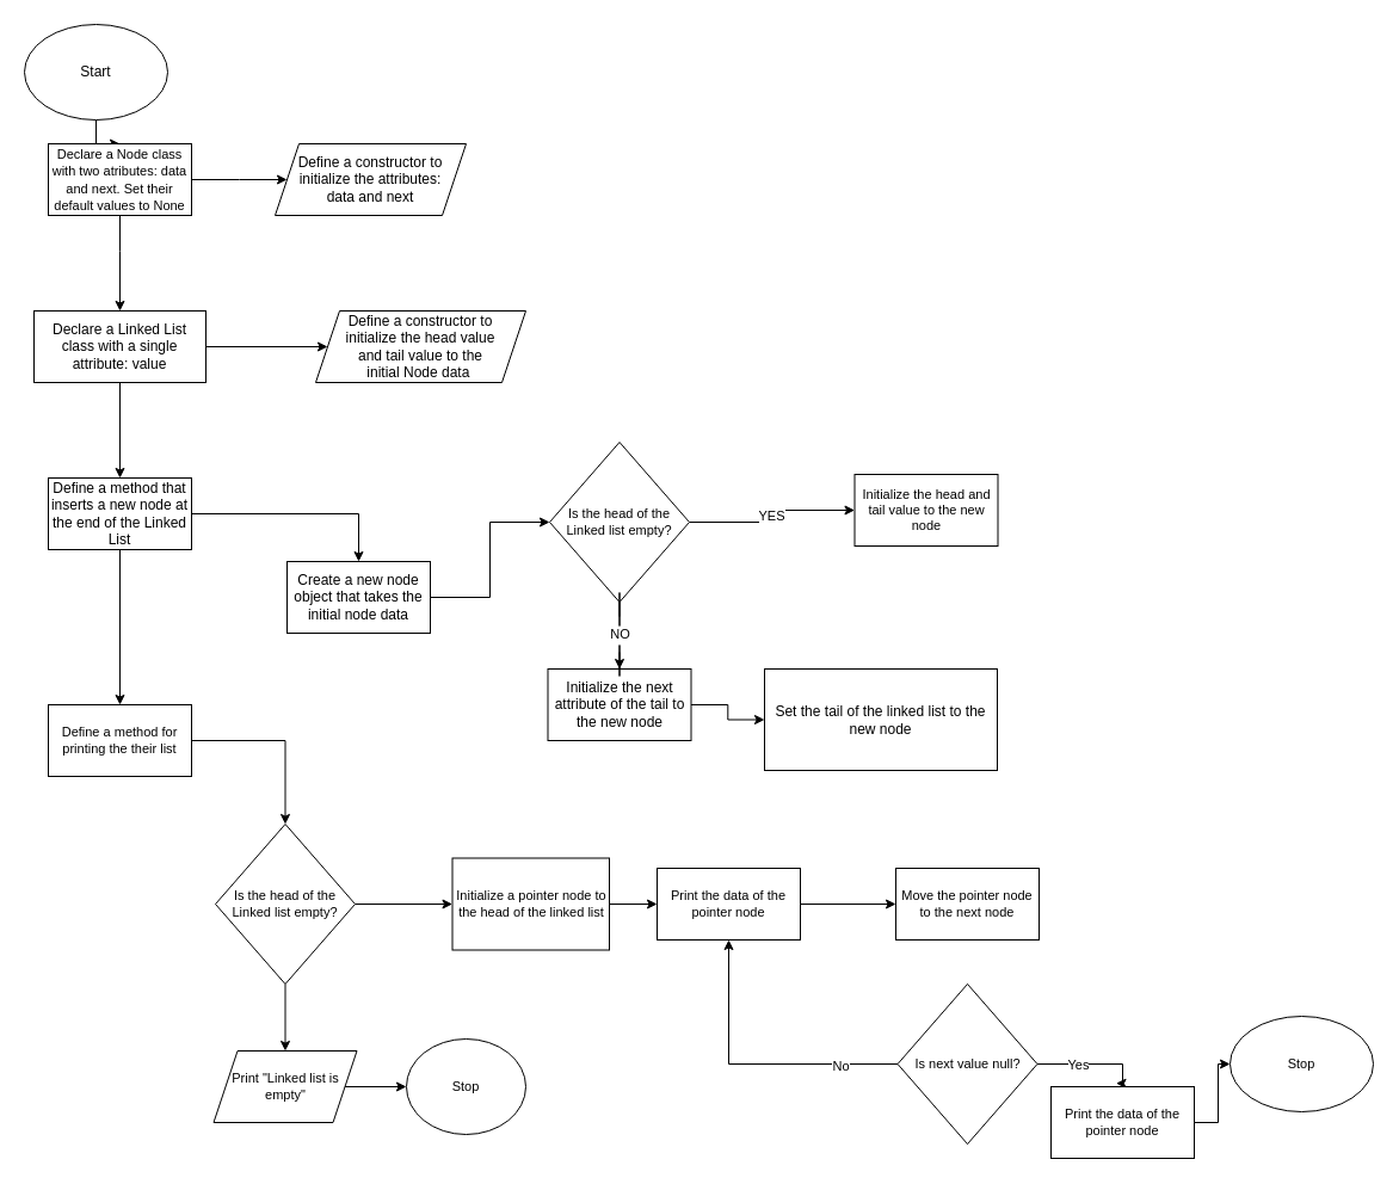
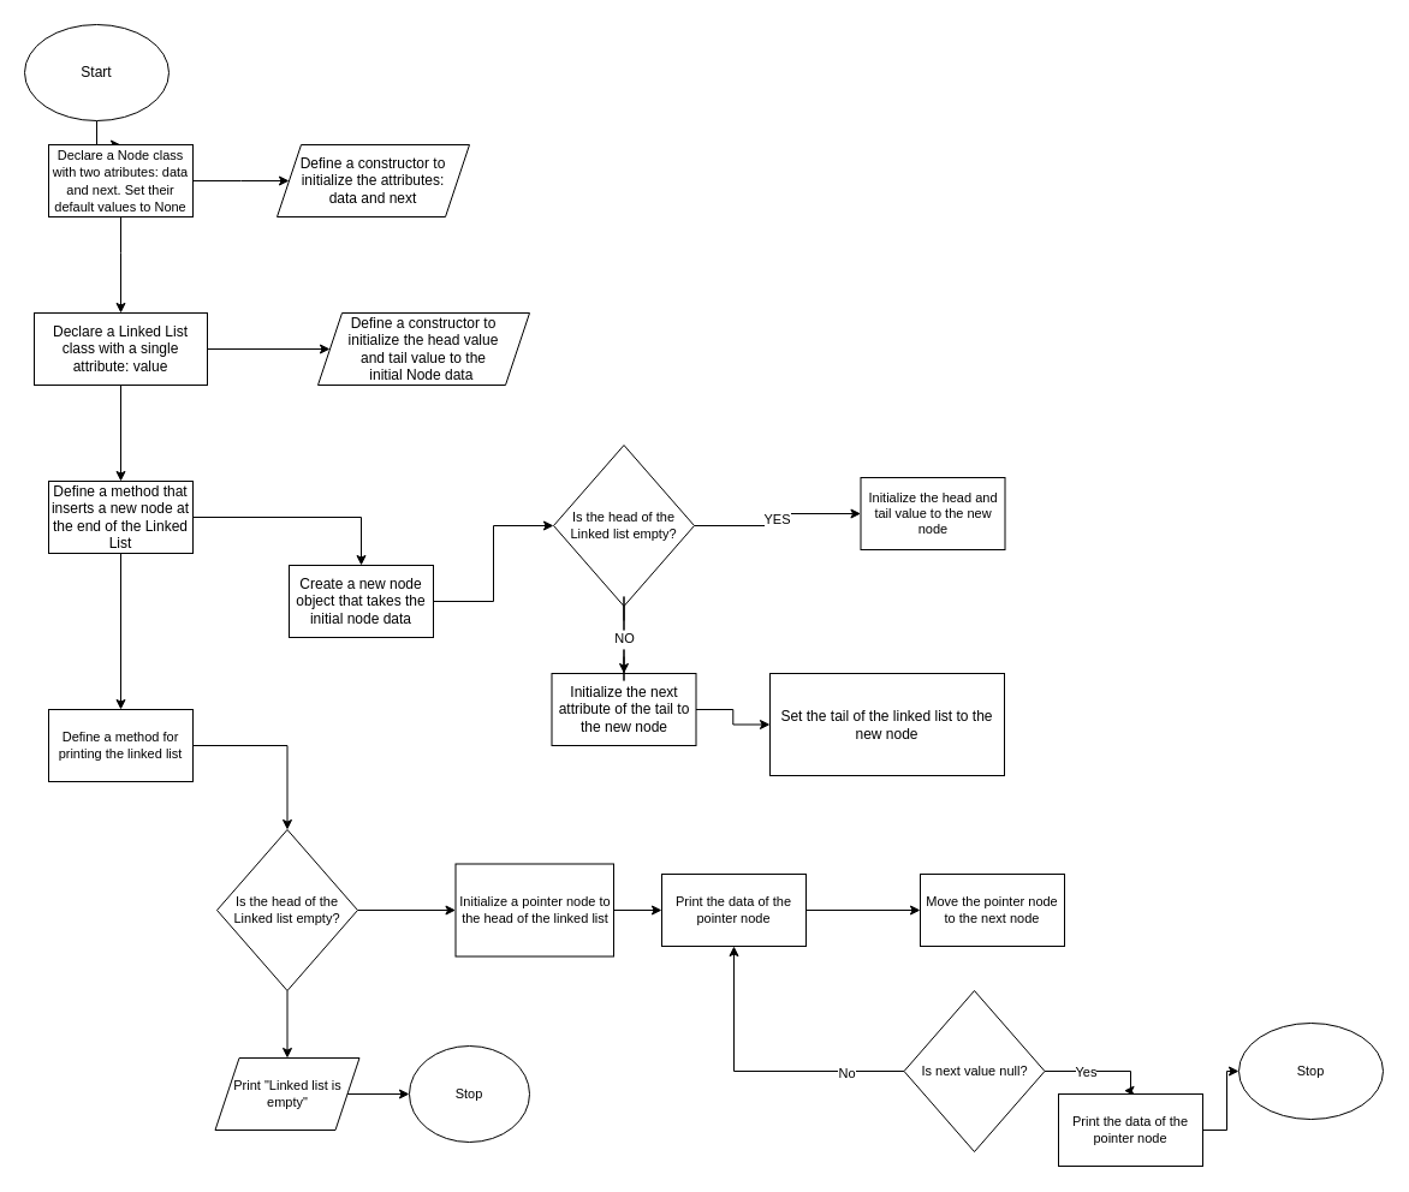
  <mxCell id="0" />
  <mxCell id="1" parent="0" />
  <mxCell id="2" value="" style="edgeStyle=orthogonalEdgeStyle;rounded=0;orthogonalLoop=1;jettySize=auto;html=1;" parent="1" source="3" target="6" edge="1"><mxGeometry relative="1" as="geometry" /></mxCell>
  <mxCell id="3" value="Start" style="ellipse;whiteSpace=wrap;html=1;" parent="1" vertex="1"><mxGeometry x="20" y="20" width="120" height="80" as="geometry" /></mxCell>
  <mxCell id="4" value="" style="edgeStyle=orthogonalEdgeStyle;rounded=0;orthogonalLoop=1;jettySize=auto;html=1;" parent="1" source="6" target="9" edge="1"><mxGeometry relative="1" as="geometry"><Array as="points"><mxPoint x="100" y="210" /><mxPoint x="100" y="210" /></Array></mxGeometry></mxCell>
  <mxCell id="5" value="" style="edgeStyle=orthogonalEdgeStyle;rounded=0;orthogonalLoop=1;jettySize=auto;html=1;" parent="1" source="6" edge="1"><mxGeometry relative="1" as="geometry"><mxPoint x="240" y="150" as="targetPoint" /></mxGeometry></mxCell>
  <mxCell id="6" value="&lt;font style=&quot;font-size: 11px;&quot;&gt;Declare a Node class with two atributes: data and next. Set their default values to None&lt;/font&gt;" style="whiteSpace=wrap;html=1;" parent="1" vertex="1"><mxGeometry x="40" y="120" width="120" height="60" as="geometry" /></mxCell>
  <mxCell id="7" value="" style="edgeStyle=orthogonalEdgeStyle;rounded=0;orthogonalLoop=1;jettySize=auto;html=1;" parent="1" source="9" target="12" edge="1"><mxGeometry relative="1" as="geometry" /></mxCell>
  <mxCell id="8" value="" style="edgeStyle=orthogonalEdgeStyle;rounded=0;orthogonalLoop=1;jettySize=auto;html=1;fontSize=11;" parent="1" source="9" target="14" edge="1"><mxGeometry relative="1" as="geometry" /></mxCell>
  <mxCell id="9" value="Declare a Linked List class with a single attribute: value" style="whiteSpace=wrap;html=1;" parent="1" vertex="1"><mxGeometry x="28" y="260" width="144" height="60" as="geometry" /></mxCell>
  <mxCell id="10" value="" style="edgeStyle=orthogonalEdgeStyle;rounded=0;orthogonalLoop=1;jettySize=auto;html=1;fontSize=11;" parent="1" source="12" target="16" edge="1"><mxGeometry relative="1" as="geometry" /></mxCell>
  <mxCell id="11" style="edgeStyle=orthogonalEdgeStyle;rounded=0;orthogonalLoop=1;jettySize=auto;html=1;fontSize=11;" parent="1" source="12" target="27" edge="1"><mxGeometry relative="1" as="geometry" /></mxCell>
  <mxCell id="12" value="Define a method that inserts a new node at the end of the Linked List" style="whiteSpace=wrap;html=1;" parent="1" vertex="1"><mxGeometry x="40" y="400" width="120" height="60" as="geometry" /></mxCell>
  <mxCell id="13" value="Define a constructor to initialize the attributes: &lt;br&gt;data and next" style="shape=parallelogram;perimeter=parallelogramPerimeter;whiteSpace=wrap;html=1;fixedSize=1;" parent="1" vertex="1"><mxGeometry x="230" y="120" width="160" height="60" as="geometry" /></mxCell>
  <mxCell id="14" value="Define a constructor to &lt;br&gt;initialize the head value &lt;br&gt;and tail value to the &lt;br&gt;initial Node data&amp;nbsp;" style="shape=parallelogram;perimeter=parallelogramPerimeter;whiteSpace=wrap;html=1;fixedSize=1;" parent="1" vertex="1"><mxGeometry x="264" y="260" width="176" height="60" as="geometry" /></mxCell>
  <mxCell id="15" style="edgeStyle=orthogonalEdgeStyle;rounded=0;orthogonalLoop=1;jettySize=auto;html=1;entryX=0;entryY=0.5;entryDx=0;entryDy=0;fontSize=11;" parent="1" source="16" target="22" edge="1"><mxGeometry relative="1" as="geometry" /></mxCell>
  <mxCell id="16" value="Create a new node object that takes the initial node data" style="whiteSpace=wrap;html=1;" parent="1" vertex="1"><mxGeometry x="240" y="470" width="120" height="60" as="geometry" /></mxCell>
  <mxCell id="17" value="" style="edgeStyle=orthogonalEdgeStyle;rounded=0;orthogonalLoop=1;jettySize=auto;html=1;fontSize=11;" parent="1" source="18" target="19" edge="1"><mxGeometry relative="1" as="geometry" /></mxCell>
  <mxCell id="18" value="Initialize the next attribute of the tail to the new node" style="whiteSpace=wrap;html=1;" parent="1" vertex="1"><mxGeometry x="458.5" y="560" width="120" height="60" as="geometry" /></mxCell>
  <mxCell id="19" value="Set the tail of the linked list to the new node" style="whiteSpace=wrap;html=1;" parent="1" vertex="1"><mxGeometry x="640" y="560" width="195" height="85" as="geometry" /></mxCell>
  <mxCell id="20" style="edgeStyle=orthogonalEdgeStyle;rounded=0;orthogonalLoop=1;jettySize=auto;html=1;exitX=0.5;exitY=1;exitDx=0;exitDy=0;fontSize=11;startArrow=none;" parent="1" source="25" target="18" edge="1"><mxGeometry relative="1" as="geometry" /></mxCell>
  <mxCell id="21" value="YES" style="edgeStyle=orthogonalEdgeStyle;rounded=0;orthogonalLoop=1;jettySize=auto;html=1;fontSize=11;" parent="1" source="22" target="23" edge="1"><mxGeometry relative="1" as="geometry" /></mxCell>
  <mxCell id="22" value="Is the head of the Linked list empty?" style="rhombus;whiteSpace=wrap;html=1;fontSize=11;" parent="1" vertex="1"><mxGeometry x="460" y="370" width="117" height="134" as="geometry" /></mxCell>
  <mxCell id="23" value="Initialize the head and tail value to the new node" style="whiteSpace=wrap;html=1;fontSize=11;" parent="1" vertex="1"><mxGeometry x="715.5" y="397" width="120" height="60" as="geometry" /></mxCell>
  <mxCell id="24" value="" style="edgeStyle=orthogonalEdgeStyle;rounded=0;orthogonalLoop=1;jettySize=auto;html=1;exitX=0.5;exitY=1;exitDx=0;exitDy=0;fontSize=11;endArrow=none;" parent="1" source="22" target="25" edge="1"><mxGeometry relative="1" as="geometry"><mxPoint x="519" y="504" as="sourcePoint" /><mxPoint x="519" y="560" as="targetPoint" /></mxGeometry></mxCell>
  <mxCell id="25" value="NO" style="text;html=1;align=center;verticalAlign=middle;resizable=0;points=[];autosize=1;strokeColor=none;fillColor=none;fontSize=11;" parent="1" vertex="1"><mxGeometry x="498.5" y="516" width="40" height="30" as="geometry" /></mxCell>
  <mxCell id="26" value="" style="edgeStyle=orthogonalEdgeStyle;rounded=0;orthogonalLoop=1;jettySize=auto;html=1;fontSize=11;entryX=0.5;entryY=0;entryDx=0;entryDy=0;" parent="1" source="27" target="30" edge="1"><mxGeometry relative="1" as="geometry"><mxPoint x="240" y="690" as="targetPoint" /></mxGeometry></mxCell>
- <mxCell id="27" value="Define a method for printing the their list" style="whiteSpace=wrap;html=1;fontSize=11;" parent="1" vertex="1"><mxGeometry x="40" y="590" width="120" height="60" as="geometry" /></mxCell>
+ <mxCell id="27" value="Define a method for printing the linked list" style="whiteSpace=wrap;html=1;fontSize=11;" parent="1" vertex="1"><mxGeometry x="40" y="590" width="120" height="60" as="geometry" /></mxCell>
  <mxCell id="28" value="" style="edgeStyle=orthogonalEdgeStyle;rounded=0;orthogonalLoop=1;jettySize=auto;html=1;fontSize=11;" parent="1" source="30" target="32" edge="1"><mxGeometry relative="1" as="geometry" /></mxCell>
  <mxCell id="29" value="" style="edgeStyle=orthogonalEdgeStyle;rounded=0;orthogonalLoop=1;jettySize=auto;html=1;fontSize=11;" parent="1" source="30" target="34" edge="1"><mxGeometry relative="1" as="geometry" /></mxCell>
  <mxCell id="30" value="Is the head of the Linked list empty?" style="rhombus;whiteSpace=wrap;html=1;fontSize=11;" parent="1" vertex="1"><mxGeometry x="180" y="690" width="117" height="134" as="geometry" /></mxCell>
  <mxCell id="31" style="edgeStyle=orthogonalEdgeStyle;rounded=0;orthogonalLoop=1;jettySize=auto;html=1;exitX=1;exitY=0.5;exitDx=0;exitDy=0;entryX=0;entryY=0.5;entryDx=0;entryDy=0;fontSize=11;" parent="1" source="32" target="44" edge="1"><mxGeometry relative="1" as="geometry" /></mxCell>
  <mxCell id="32" value="Print &quot;Linked list is empty&quot;" style="shape=parallelogram;perimeter=parallelogramPerimeter;whiteSpace=wrap;html=1;fixedSize=1;fontSize=11;" parent="1" vertex="1"><mxGeometry x="178.5" y="880" width="120" height="60" as="geometry" /></mxCell>
  <mxCell id="33" value="" style="edgeStyle=orthogonalEdgeStyle;rounded=0;orthogonalLoop=1;jettySize=auto;html=1;fontSize=11;" parent="1" source="34" target="36" edge="1"><mxGeometry relative="1" as="geometry" /></mxCell>
  <mxCell id="34" value="Initialize a pointer node to the head of the linked list" style="whiteSpace=wrap;html=1;fontSize=11;" parent="1" vertex="1"><mxGeometry x="378.5" y="718.5" width="131.5" height="77" as="geometry" /></mxCell>
  <mxCell id="35" value="" style="edgeStyle=orthogonalEdgeStyle;rounded=0;orthogonalLoop=1;jettySize=auto;html=1;fontSize=11;" parent="1" source="36" target="37" edge="1"><mxGeometry relative="1" as="geometry" /></mxCell>
  <mxCell id="36" value="Print the data of the pointer node" style="whiteSpace=wrap;html=1;fontSize=11;" parent="1" vertex="1"><mxGeometry x="550" y="727" width="120" height="60" as="geometry" /></mxCell>
- <mxCell id="37" value="Move the pointer node to the next node" style="whiteSpace=wrap;html=1;fontSize=11;" parent="1" vertex="1"><mxGeometry x="750" y="727" width="120" height="60" as="geometry" /></mxCell>
+ <mxCell id="37" value="Move the pointer node to the next node" style="whiteSpace=wrap;html=1;fontSize=11;" parent="1" vertex="1"><mxGeometry x="765" y="727" width="120" height="60" as="geometry" /></mxCell>
  <mxCell id="38" style="edgeStyle=orthogonalEdgeStyle;rounded=0;orthogonalLoop=1;jettySize=auto;html=1;exitX=1;exitY=0.5;exitDx=0;exitDy=0;fontSize=11;entryX=0.454;entryY=-0.047;entryDx=0;entryDy=0;entryPerimeter=0;" parent="1" source="42" target="46" edge="1"><mxGeometry relative="1" as="geometry"><Array as="points"><mxPoint x="940" y="891" /><mxPoint x="940" y="907" /></Array></mxGeometry></mxCell>
  <mxCell id="39" value="Yes" style="edgeLabel;html=1;align=center;verticalAlign=middle;resizable=0;points=[];fontSize=11;" parent="38" vertex="1" connectable="0"><mxGeometry x="-0.277" y="1" relative="1" as="geometry"><mxPoint y="1" as="offset" /></mxGeometry></mxCell>
  <mxCell id="40" style="edgeStyle=orthogonalEdgeStyle;rounded=0;orthogonalLoop=1;jettySize=auto;html=1;exitX=0;exitY=0.5;exitDx=0;exitDy=0;entryX=0.5;entryY=1;entryDx=0;entryDy=0;fontSize=11;" parent="1" source="42" target="36" edge="1"><mxGeometry relative="1" as="geometry" /></mxCell>
  <mxCell id="41" value="No" style="edgeLabel;html=1;align=center;verticalAlign=middle;resizable=0;points=[];fontSize=11;" parent="40" vertex="1" connectable="0"><mxGeometry x="-0.611" y="1" relative="1" as="geometry"><mxPoint as="offset" /></mxGeometry></mxCell>
  <mxCell id="42" value="Is next value null?" style="rhombus;whiteSpace=wrap;html=1;fontSize=11;" parent="1" vertex="1"><mxGeometry x="751.5" y="824" width="117" height="134" as="geometry" /></mxCell>
  <mxCell id="43" value="Stop" style="ellipse;whiteSpace=wrap;html=1;fontSize=11;" parent="1" vertex="1"><mxGeometry x="1030" y="851" width="120" height="80" as="geometry" /></mxCell>
  <mxCell id="44" value="Stop" style="ellipse;whiteSpace=wrap;html=1;fontSize=11;" parent="1" vertex="1"><mxGeometry x="340" y="870" width="100" height="80" as="geometry" /></mxCell>
  <mxCell id="45" style="edgeStyle=orthogonalEdgeStyle;rounded=0;orthogonalLoop=1;jettySize=auto;html=1;entryX=0;entryY=0.5;entryDx=0;entryDy=0;fontSize=11;" edge="1" parent="1" source="46" target="43"><mxGeometry relative="1" as="geometry" /></mxCell>
  <mxCell id="46" value="Print the data of the pointer node" style="whiteSpace=wrap;html=1;fontSize=11;" vertex="1" parent="1"><mxGeometry x="880" y="910" width="120" height="60" as="geometry" /></mxCell>
